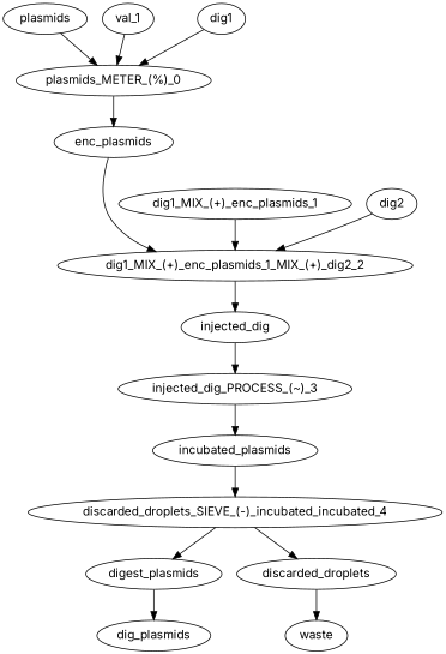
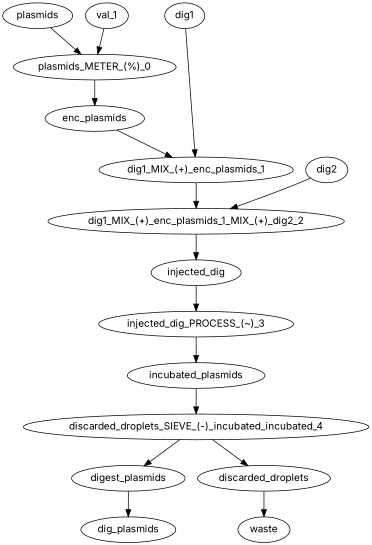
  strict digraph {
    fontname=Inter
    node [fontname=Inter]
    edge [fontname=Inter]
    plasmids
    "plasmids_METER_(%)_0"
    enc_plasmids
    "dig1_MIX_(+)_enc_plasmids_1"
    dig1
    "dig1_MIX_(+)_enc_plasmids_1_MIX_(+)_dig2_2"
    injected_dig
    dig2
    "injected_dig_PROCESS_(~)_3"
    incubated_plasmids
    n11 [label="discarded_droplets_SIEVE_(-)_incubated_incubated_4"]
    digest_plasmids
    discarded_droplets
    dig_plasmids
    waste
    val_1
    plasmids -> "plasmids_METER_(%)_0"
    "plasmids_METER_(%)_0" -> enc_plasmids
-   enc_plasmids -> "dig1_MIX_(+)_enc_plasmids_1_MIX_(+)_dig2_2"
+   enc_plasmids -> "dig1_MIX_(+)_enc_plasmids_1"
    "dig1_MIX_(+)_enc_plasmids_1" -> "dig1_MIX_(+)_enc_plasmids_1_MIX_(+)_dig2_2"
-   dig1 -> "plasmids_METER_(%)_0"
+   dig1 -> "dig1_MIX_(+)_enc_plasmids_1"
    "dig1_MIX_(+)_enc_plasmids_1_MIX_(+)_dig2_2" -> injected_dig
    injected_dig -> "injected_dig_PROCESS_(~)_3"
    dig2 -> "dig1_MIX_(+)_enc_plasmids_1_MIX_(+)_dig2_2"
    "injected_dig_PROCESS_(~)_3" -> incubated_plasmids
    incubated_plasmids -> n11
    n11 -> digest_plasmids
    n11 -> discarded_droplets
    digest_plasmids -> dig_plasmids
    discarded_droplets -> waste
    val_1 -> "plasmids_METER_(%)_0"
  }
